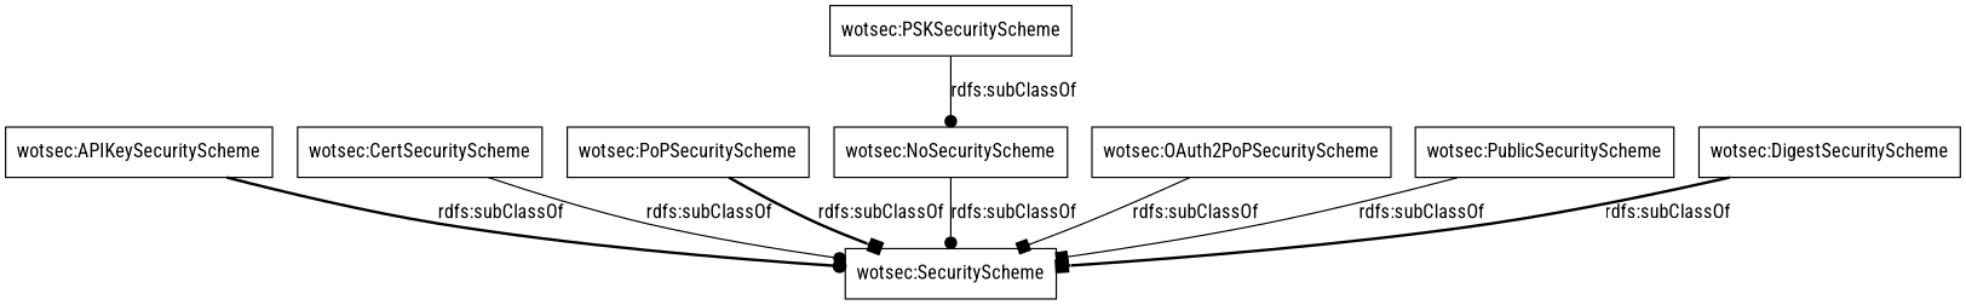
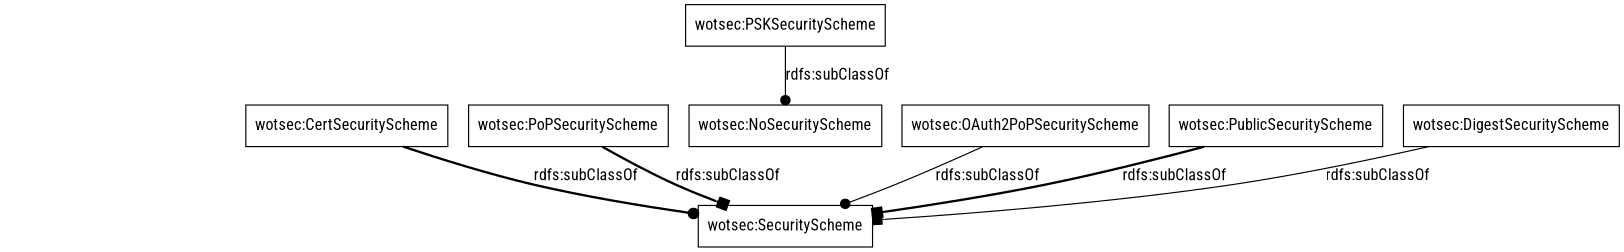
  digraph {
    fontname="Roboto Condensed"
    rankdir=TB
    node [color=black fontname="Roboto Condensed" shape=rectangle]
    edge [arrowhead=dot fontname="Roboto Condensed" style=solid]
-   "wotsec:APIKeySecurityScheme"
    "wotsec:SecurityScheme"
    "wotsec:CertSecurityScheme"
    "wotsec:PoPSecurityScheme"
    "wotsec:PSKSecurityScheme"
    "wotsec:NoSecurityScheme"
    n7 [label="wotsec:OAuth2PoPSecurityScheme"]
    "wotsec:PublicSecurityScheme"
    "wotsec:DigestSecurityScheme"
-   "wotsec:APIKeySecurityScheme" -> "wotsec:SecurityScheme" [label="rdfs:subClassOf" style=bold]
-   "wotsec:CertSecurityScheme" -> "wotsec:SecurityScheme" [label="rdfs:subClassOf"]
+   "wotsec:CertSecurityScheme" -> "wotsec:SecurityScheme" [label="rdfs:subClassOf" style=bold]
    "wotsec:PoPSecurityScheme" -> "wotsec:SecurityScheme" [arrowhead=box label="rdfs:subClassOf" style=bold]
    "wotsec:PSKSecurityScheme" -> "wotsec:NoSecurityScheme" [label="rdfs:subClassOf"]
-   "wotsec:NoSecurityScheme" -> "wotsec:SecurityScheme" [label="rdfs:subClassOf"]
-   n7 -> "wotsec:SecurityScheme" [arrowhead=box label="rdfs:subClassOf"]
-   "wotsec:PublicSecurityScheme" -> "wotsec:SecurityScheme" [arrowhead=box label="rdfs:subClassOf"]
-   "wotsec:DigestSecurityScheme" -> "wotsec:SecurityScheme" [arrowhead=box label="rdfs:subClassOf" style=bold]
+   n7 -> "wotsec:SecurityScheme" [label="rdfs:subClassOf"]
+   "wotsec:PublicSecurityScheme" -> "wotsec:SecurityScheme" [arrowhead=box label="rdfs:subClassOf" style=bold]
+   "wotsec:DigestSecurityScheme" -> "wotsec:SecurityScheme" [arrowhead=box label="rdfs:subClassOf"]
  }
